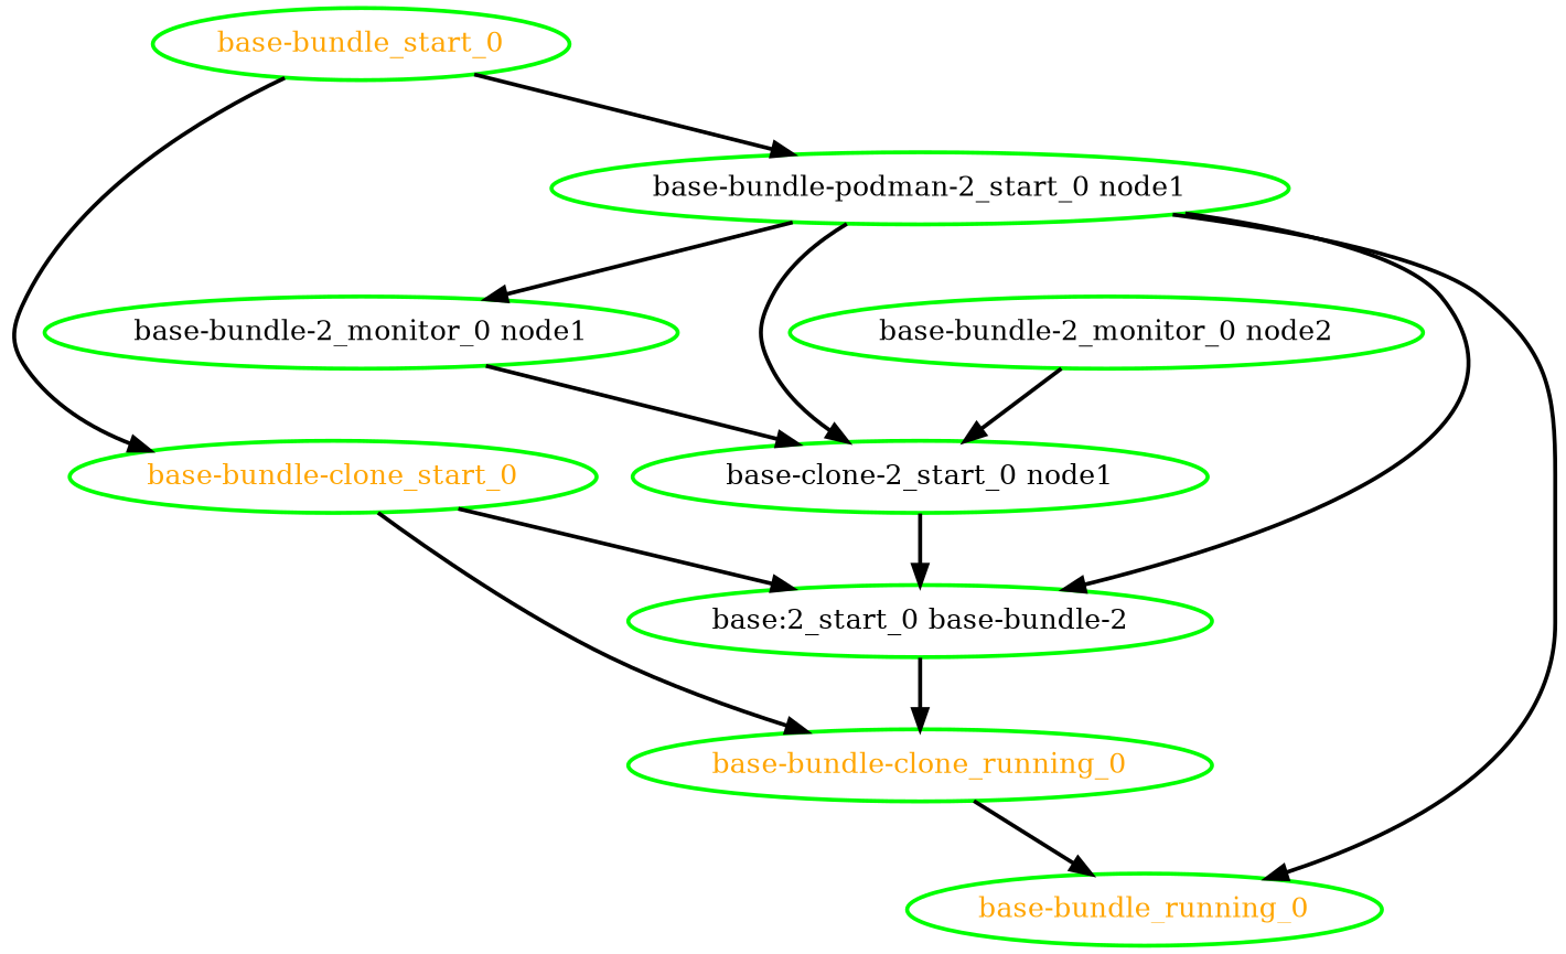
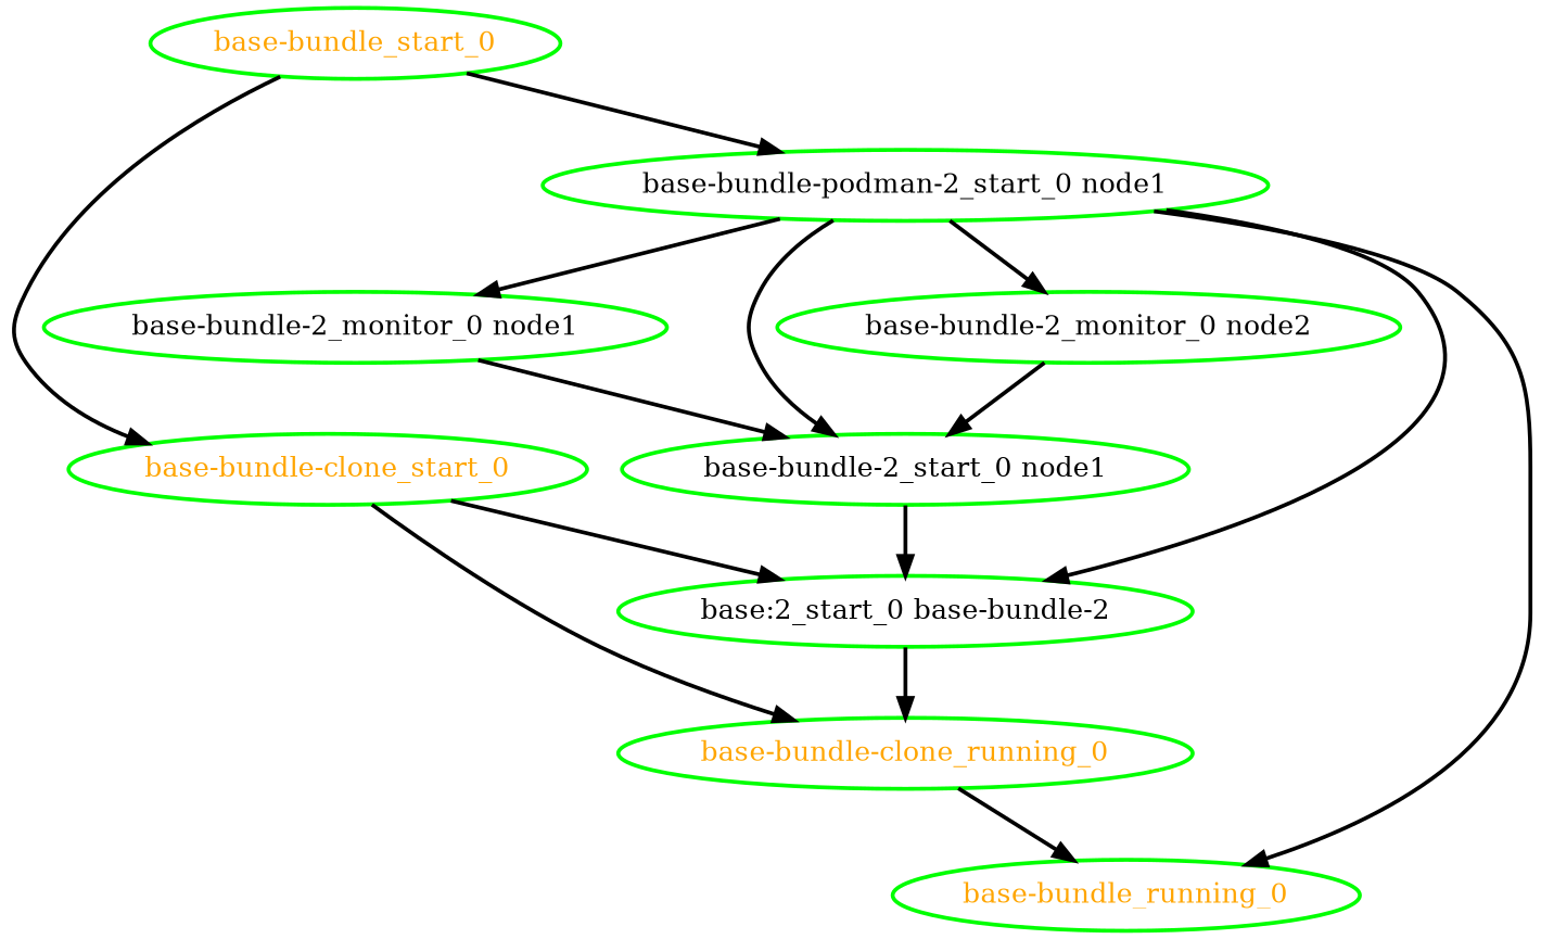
  digraph {
    node [color=green fontcolor=black style=bold]
    edge [style=bold]
    "base-bundle-2_monitor_0 node1"
-   "base-bundle-2_start_0 node1" [label="base-clone-2_start_0 node1"]
+   "base-bundle-2_start_0 node1"
    "base:2_start_0 base-bundle-2"
    "base-bundle-clone_running_0" [fontcolor=orange]
    "base-bundle-2_monitor_0 node2"
    "base-bundle_running_0" [fontcolor=orange]
    "base-bundle-clone_start_0" [fontcolor=orange]
    "base-bundle-podman-2_start_0 node1"
    "base-bundle_start_0" [fontcolor=orange]
    "base-bundle-2_monitor_0 node1" -> "base-bundle-2_start_0 node1"
    "base-bundle-2_start_0 node1" -> "base:2_start_0 base-bundle-2"
    "base:2_start_0 base-bundle-2" -> "base-bundle-clone_running_0"
    "base-bundle-clone_running_0" -> "base-bundle_running_0"
    "base-bundle-2_monitor_0 node2" -> "base-bundle-2_start_0 node1"
    "base-bundle-clone_start_0" -> "base:2_start_0 base-bundle-2"
    "base-bundle-clone_start_0" -> "base-bundle-clone_running_0"
    "base-bundle-podman-2_start_0 node1" -> "base-bundle-2_monitor_0 node1"
    "base-bundle-podman-2_start_0 node1" -> "base-bundle-2_start_0 node1"
    "base-bundle-podman-2_start_0 node1" -> "base:2_start_0 base-bundle-2"
+   "base-bundle-podman-2_start_0 node1" -> "base-bundle-2_monitor_0 node2"
    "base-bundle-podman-2_start_0 node1" -> "base-bundle_running_0"
    "base-bundle_start_0" -> "base-bundle-clone_start_0"
    "base-bundle_start_0" -> "base-bundle-podman-2_start_0 node1"
  }
